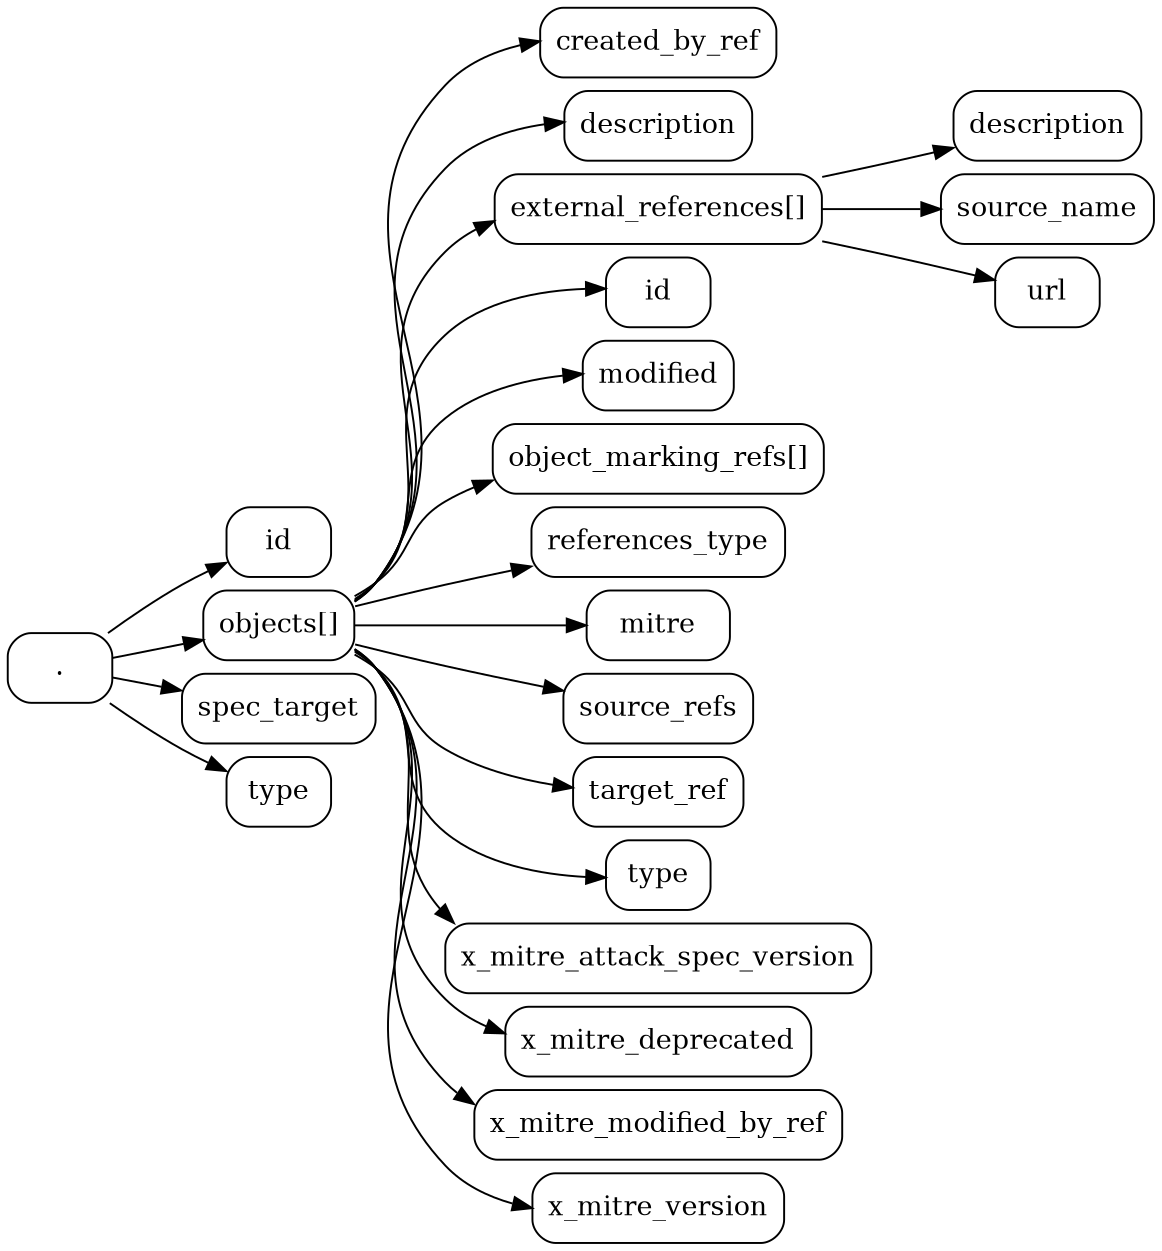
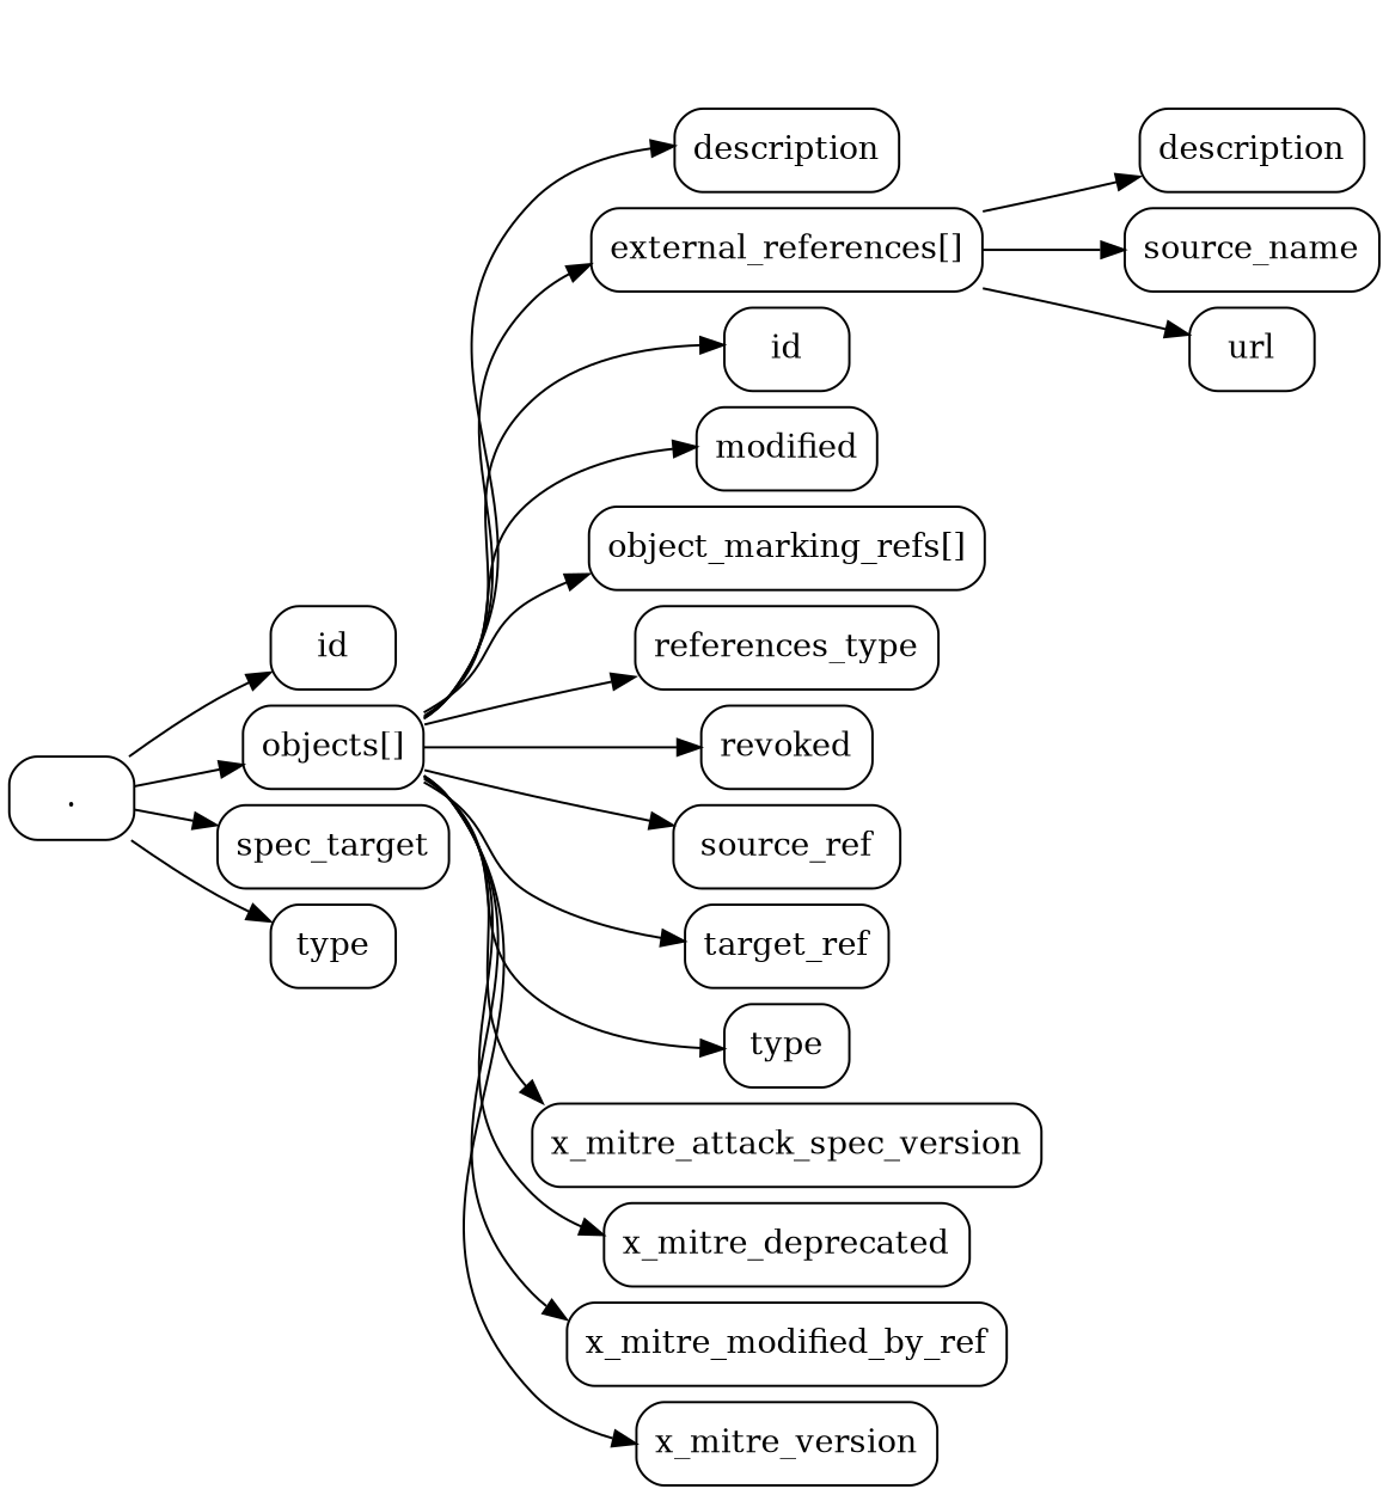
  digraph {
    nodesep=0.1
    rankdir=LR
    ranksep=0.5
    splines=true
    node [shape=box style=rounded]
    "."
    id
    "objects[]"
    n4 [label=spec_target]
    type
-   n6 [label=created_by_ref]
    n7 [label=description]
    n8 [label="external_references[]"]
    n9 [label=id]
    n10 [label=modified]
    n11 [label="object_marking_refs[]"]
    n12 [label=references_type]
-   n13 [label=mitre]
-   n14 [label=source_refs]
+   n13 [label=revoked]
+   n14 [label=source_ref]
    n15 [label=target_ref]
    n16 [label=type]
    n17 [label=x_mitre_attack_spec_version]
    n18 [label=x_mitre_deprecated]
    n19 [label=x_mitre_modified_by_ref]
    n20 [label=x_mitre_version]
    n21 [label=description]
    n22 [label=source_name]
    n23 [label=url]
    "." -> id
    "." -> "objects[]"
    "." -> n4
    "." -> type
-   "objects[]" -> n6
    "objects[]" -> n7
    "objects[]" -> n8
    "objects[]" -> n9
    "objects[]" -> n10
    "objects[]" -> n11
    "objects[]" -> n12
    "objects[]" -> n13
    "objects[]" -> n14
    "objects[]" -> n15
    "objects[]" -> n16
    "objects[]" -> n17
    "objects[]" -> n18
    "objects[]" -> n19
    "objects[]" -> n20
    n8 -> n21
    n8 -> n22
    n8 -> n23
  }
